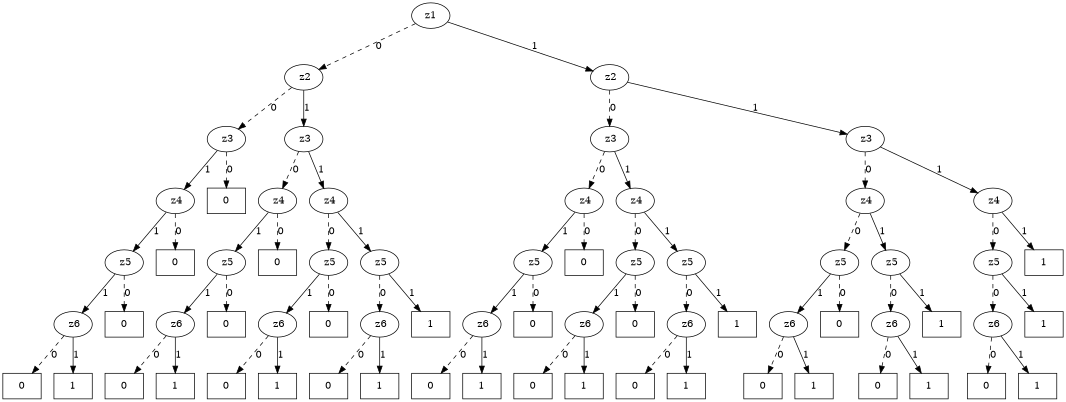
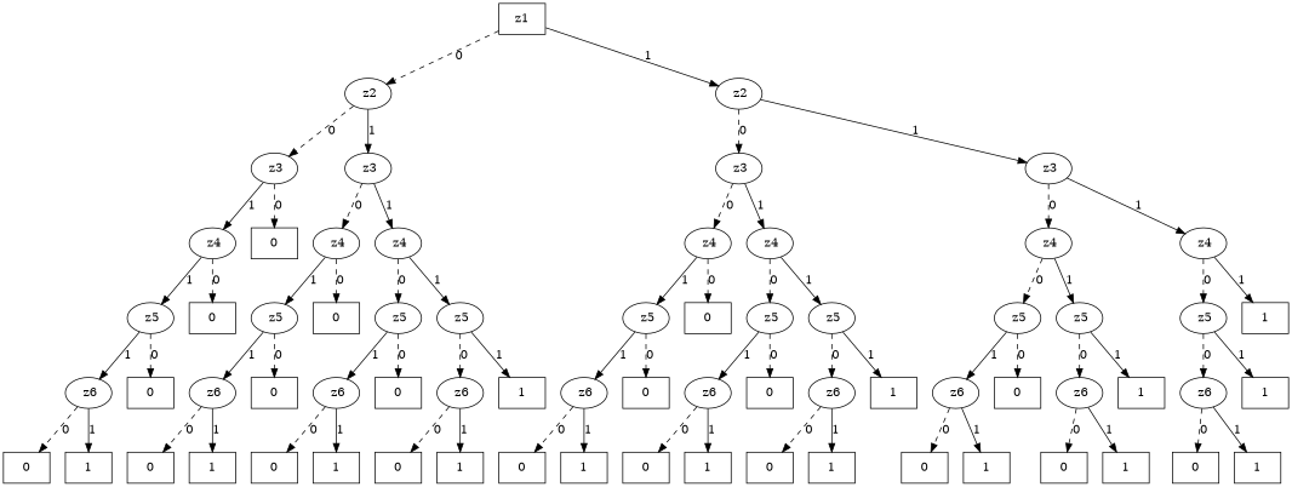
  digraph {
    node [shape=box]
    edge [style=dashed]
-   n1 [label=z1 shape=""]
+   n1 [label=z1]
    n2 [label=" z2" shape=""]
    n3 [label=" z2" shape=""]
    n4 [label=" z3" shape=""]
    n5 [label=" z3" shape=""]
    n6 [label=" z3" shape=""]
    n7 [label=" z3" shape=""]
    n8 [label=" z4" shape=""]
    n9 [label=0]
    n10 [label=" z4" shape=""]
    n11 [label=" z4" shape=""]
    n12 [label=" z4" shape=""]
    n13 [label=" z4" shape=""]
    n14 [label=" z4" shape=""]
    n15 [label=" z4" shape=""]
    n16 [label=" z5" shape=""]
    n17 [label=0]
    n18 [label=" z5" shape=""]
    n19 [label=0]
    n20 [label=" z5" shape=""]
    n21 [label=" z5" shape=""]
    n22 [label=" z5" shape=""]
    n23 [label=0]
    n24 [label=" z5" shape=""]
    n25 [label=" z5" shape=""]
    n26 [label=" z5" shape=""]
    n27 [label=" z5" shape=""]
    n28 [label=" z5" shape=""]
    n29 [label=1]
    n30 [label=" z6" shape=""]
    n31 [label=0]
    n32 [label=" z6" shape=""]
    n33 [label=0]
    n34 [label=" z6" shape=""]
    n35 [label=0]
    n36 [label=" z6" shape=""]
    n37 [label=1]
    n38 [label=" z6" shape=""]
    n39 [label=0]
    n40 [label=" z6" shape=""]
    n41 [label=0]
    n42 [label=" z6" shape=""]
    n43 [label=1]
    n44 [label=" z6" shape=""]
    n45 [label=0]
    n46 [label=" z6" shape=""]
    n47 [label=1]
    n48 [label=" z6" shape=""]
    n49 [label=1]
    n50 [label=0]
    n51 [label=1]
    n52 [label=0]
    n53 [label=1]
    n54 [label=0]
    n55 [label=1]
    n56 [label=0]
    n57 [label=1]
    n58 [label=0]
    n59 [label=1]
    n60 [label=0]
    n61 [label=1]
    n62 [label=0]
    n63 [label=1]
    n64 [label=0]
    n65 [label=1]
    n66 [label=0]
    n67 [label=1]
    n68 [label=0]
    n69 [label=1]
    n1 -> n2 [label=0]
    n1 -> n3 [label=1 style=solid]
    n2 -> n4 [label=0]
    n2 -> n5 [label=1 style=solid]
    n3 -> n6 [label=0]
    n3 -> n7 [label=1 style=solid]
    n4 -> n8 [label=1 style=solid]
    n4 -> n9 [label=0]
    n5 -> n10 [label=0]
    n5 -> n11 [label=1 style=solid]
    n6 -> n12 [label=0]
    n6 -> n13 [label=1 style=solid]
    n7 -> n14 [label=0]
    n7 -> n15 [label=1 style=solid]
    n8 -> n16 [label=1 style=solid]
    n8 -> n17 [label=0]
    n10 -> n18 [label=1 style=solid]
    n10 -> n19 [label=0]
    n11 -> n20 [label=0]
    n11 -> n21 [label=1 style=solid]
    n12 -> n22 [label=1 style=solid]
    n12 -> n23 [label=0]
    n13 -> n24 [label=0]
    n13 -> n25 [label=1 style=solid]
    n14 -> n26 [label=0]
    n14 -> n27 [label=1 style=solid]
    n15 -> n28 [label=0]
    n15 -> n29 [label=1 style=solid]
    n16 -> n30 [label=1 style=solid]
    n16 -> n31 [label=0]
    n18 -> n32 [label=1 style=solid]
    n18 -> n33 [label=0]
    n20 -> n34 [label=1 style=solid]
    n20 -> n35 [label=0]
    n21 -> n36 [label=0]
    n21 -> n37 [label=1 style=solid]
    n22 -> n38 [label=1 style=solid]
    n22 -> n39 [label=0]
    n24 -> n40 [label=1 style=solid]
    n24 -> n41 [label=0]
    n25 -> n42 [label=0]
    n25 -> n43 [label=1 style=solid]
    n26 -> n44 [label=1 style=solid]
    n26 -> n45 [label=0]
    n27 -> n46 [label=0]
    n27 -> n47 [label=1 style=solid]
    n28 -> n48 [label=0]
    n28 -> n49 [label=1 style=solid]
    n30 -> n50 [label=0]
    n30 -> n51 [label=1 style=solid]
    n32 -> n52 [label=0]
    n32 -> n53 [label=1 style=solid]
    n34 -> n54 [label=0]
    n34 -> n55 [label=1 style=solid]
    n36 -> n56 [label=0]
    n36 -> n57 [label=1 style=solid]
    n38 -> n58 [label=0]
    n38 -> n59 [label=1 style=solid]
    n40 -> n60 [label=0]
    n40 -> n61 [label=1 style=solid]
    n42 -> n62 [label=0]
    n42 -> n63 [label=1 style=solid]
    n44 -> n64 [label=0]
    n44 -> n65 [label=1 style=solid]
    n46 -> n66 [label=0]
    n46 -> n67 [label=1 style=solid]
    n48 -> n68 [label=0]
    n48 -> n69 [label=1 style=solid]
  }
